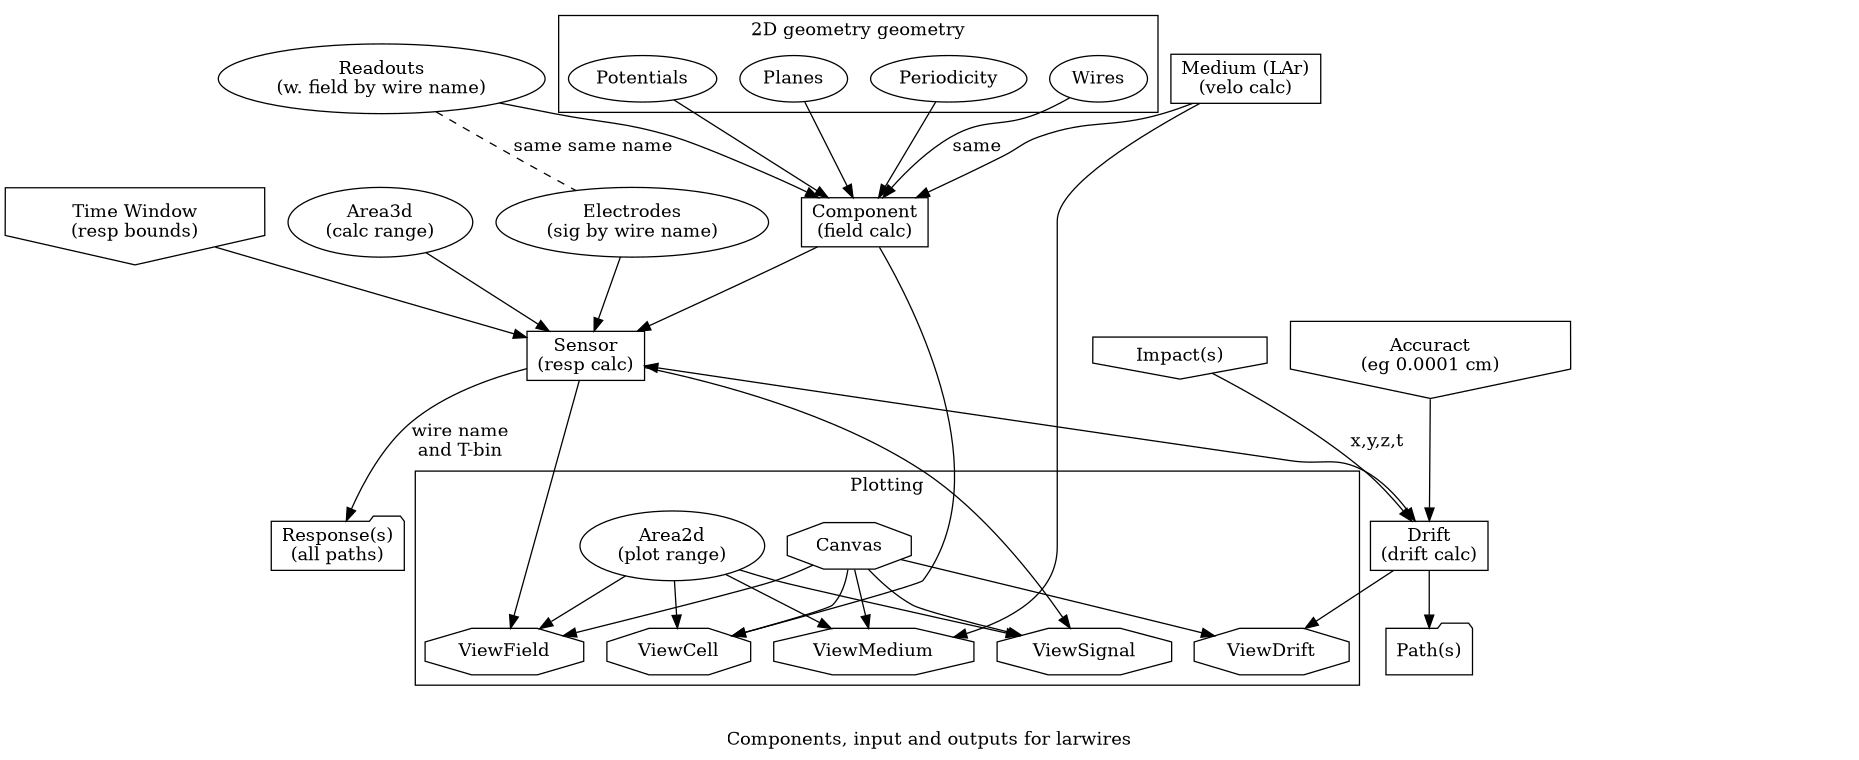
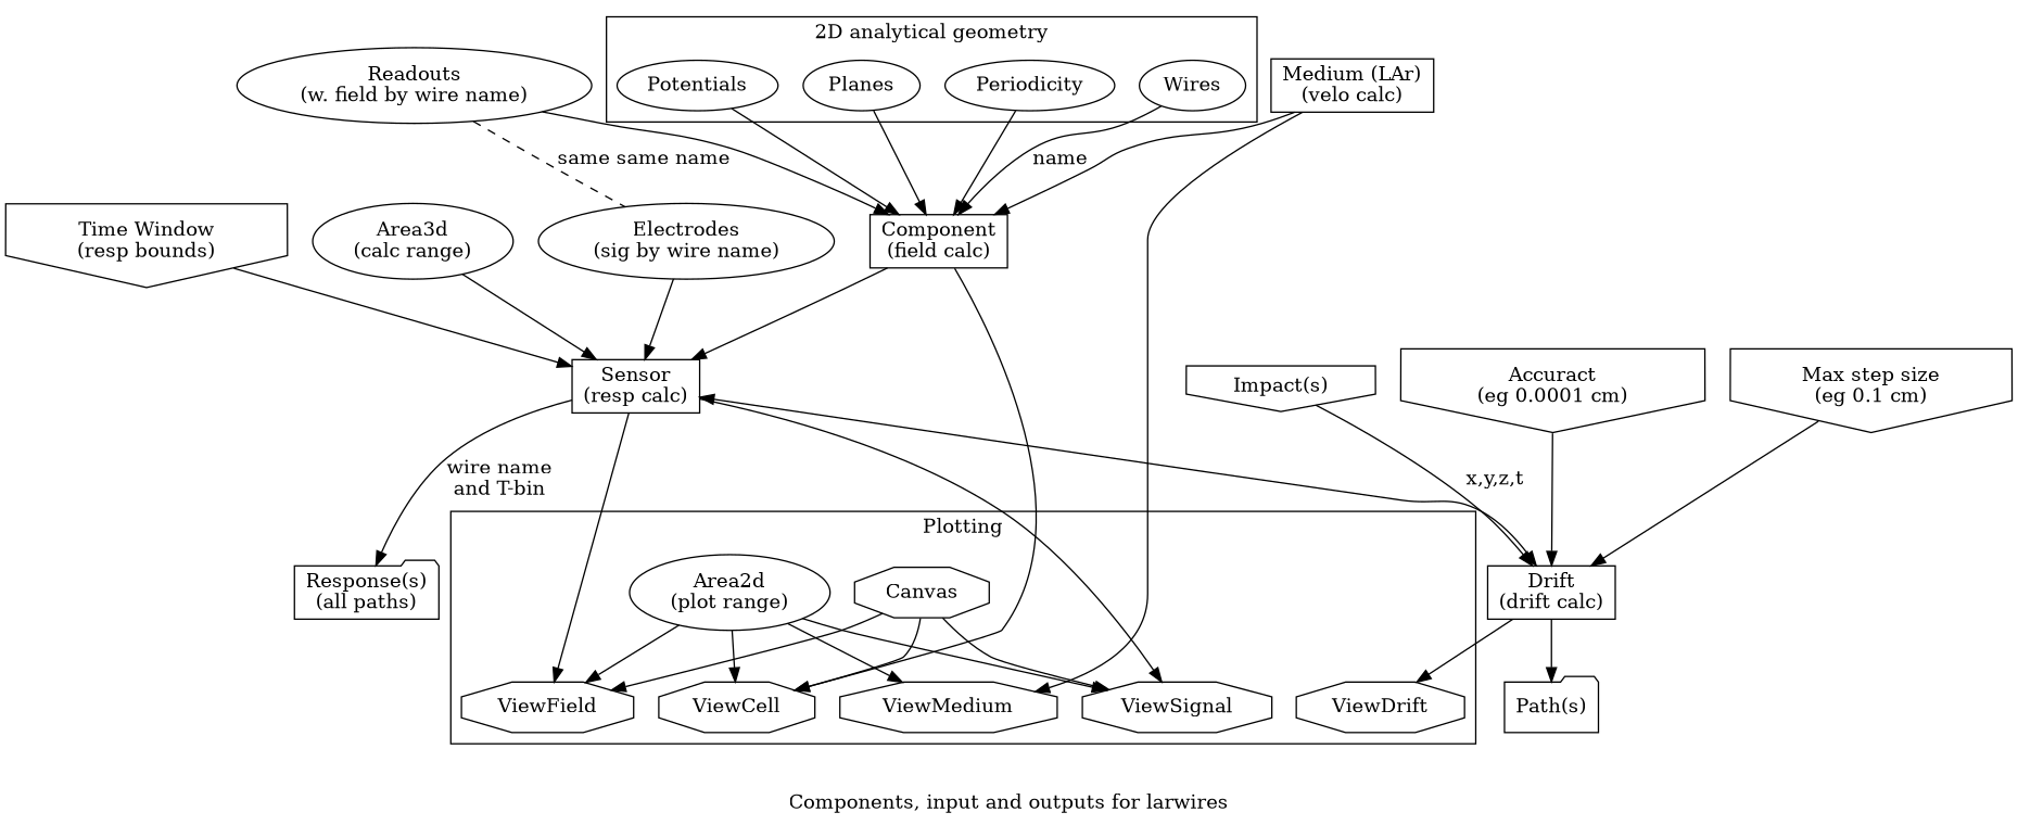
  digraph {
    label="Components, input and outputs for larwires"
    Periodicity
    Wires
    Potentials
    n4 [label=Planes]
    n5 [label="Area2d\n(plot range)" shape=ellipse]
    Canvas [shape=octagon]
    ViewSignal [shape=octagon]
    ViewField [shape=octagon]
    ViewCell [shape=octagon]
    ViewMedium [shape=octagon]
    ViewDrift [shape=octagon]
    n12 [label="Component\n(field calc)" shape=box]
    n13 [label="Sensor\n(resp calc)" shape=box]
    n14 [label="Readouts\n(w. field by wire name)"]
    n15 [label="Electrodes\n(sig by wire name)"]
    n16 [label="Area3d\n(calc range)"]
    n17 [label="Drift\n(drift calc)" shape=box]
    n18 [label="Response(s)\n(all paths)" shape=folder]
    n19 [label="Impact(s)" shape=invhouse]
    n20 [label="Path(s)" shape=folder]
    n21 [label="Time Window\n(resp bounds)" shape=invhouse]
    n22 [label="Accuract\n(eg 0.0001 cm)" shape=invhouse]
+   n23 [label="Max step size\n(eg 0.1 cm)" shape=invhouse]
    n24 [label="Medium (LAr)\n(velo calc)" shape=box]
    subgraph cluster_1 {
-     label="2D geometry geometry"
+     label="2D analytical geometry"
      Periodicity
      Wires
      Potentials
      n4
    }
    subgraph cluster_2 {
      label=Plotting
      n5
      Canvas
      ViewSignal
      ViewField
      ViewCell
      ViewMedium
      ViewDrift
    }
    Periodicity -> n12
-   Wires -> n12 [label=same]
+   Wires -> n12 [label=name]
    Potentials -> n12
    n4 -> n12
    n5 -> ViewSignal
    n5 -> ViewField
    n5 -> ViewCell
    n5 -> ViewMedium
    Canvas -> ViewSignal
    Canvas -> ViewField
    Canvas -> ViewCell
-   Canvas -> ViewMedium
-   Canvas -> ViewDrift
    n12 -> ViewCell
    n12 -> n13
    n13 -> ViewSignal
    n13 -> ViewField
    n13 -> n17 [dir=both]
    n13 -> n18 [label="wire name\nand T-bin"]
    n14 -> n12
    n14 -> n15 [dir=none label="same same name" style=dashed]
    n15 -> n13
    n16 -> n13
    n17 -> ViewDrift
    n17 -> n20
    n19 -> n17 [label="x,y,z,t"]
    n21 -> n13
    n22 -> n17
+   n23 -> n17
    n24 -> ViewMedium
    n24 -> n12
  }
